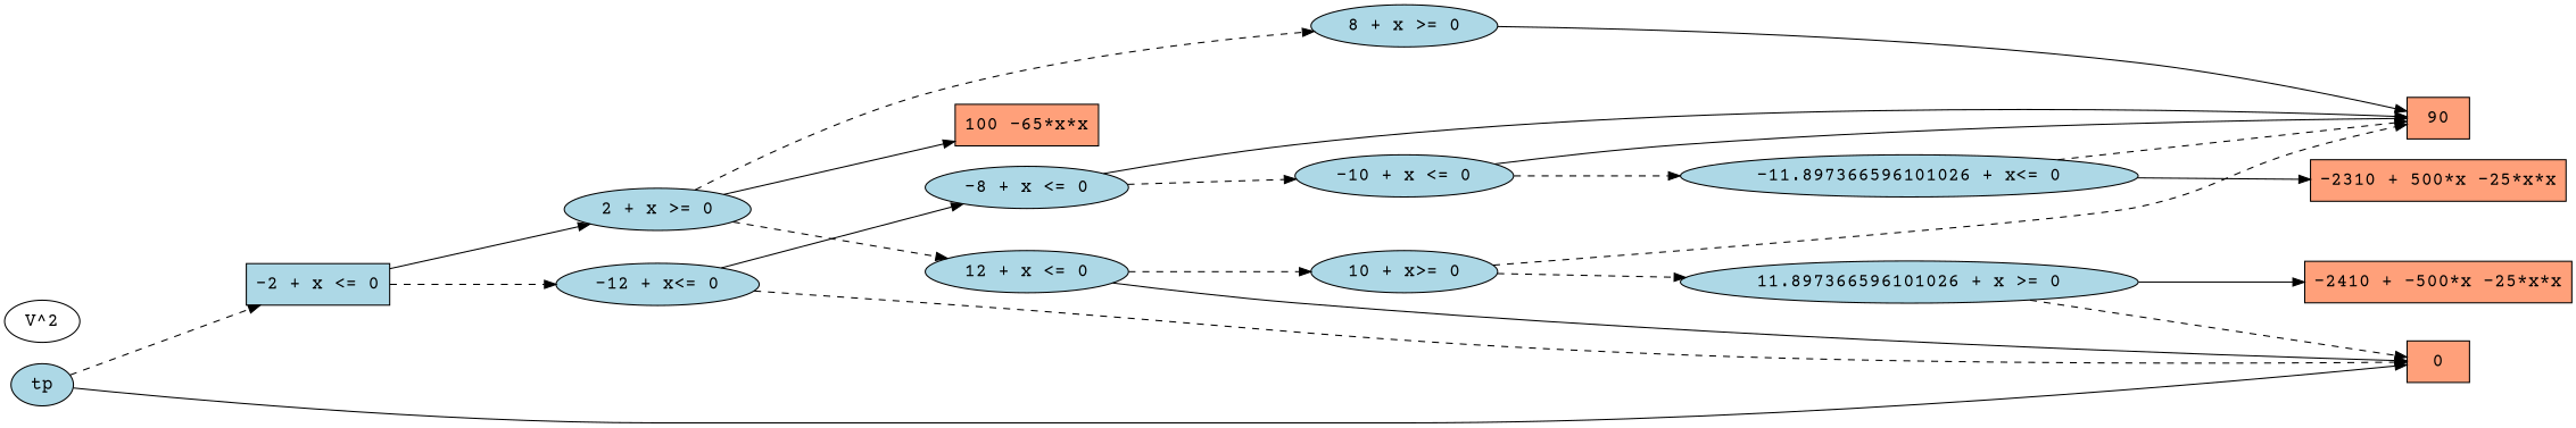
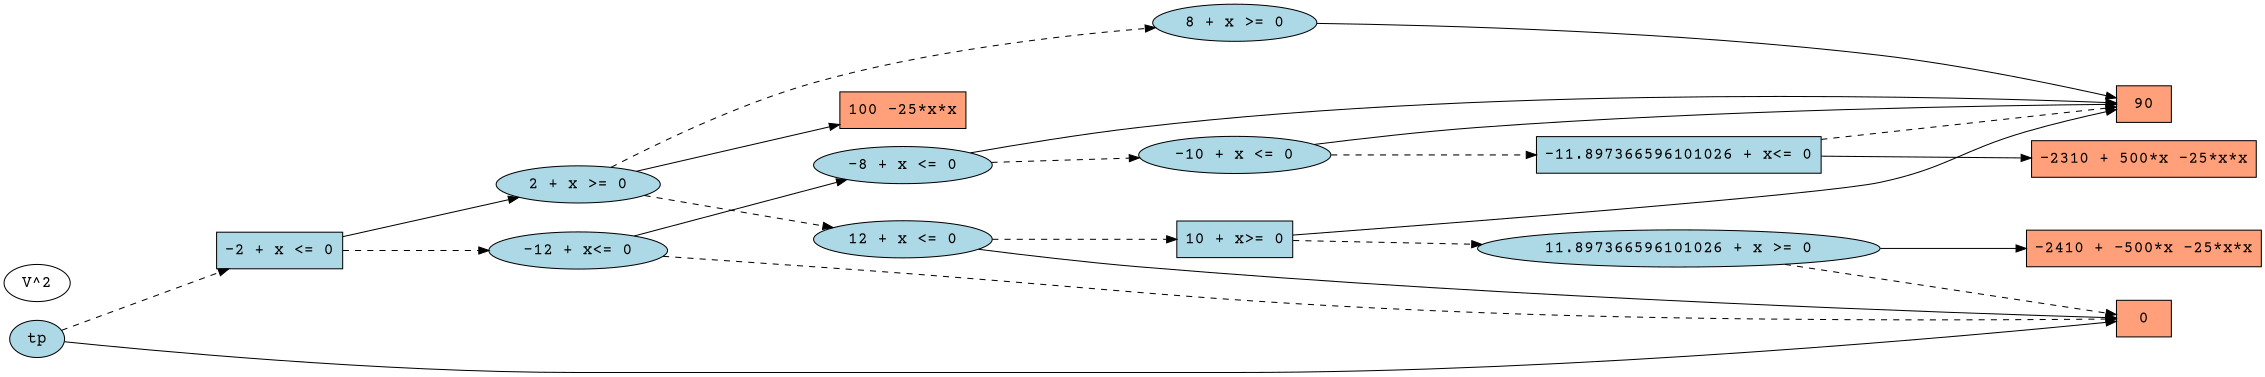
  digraph {
    fontname="Courier Prime"
    fontsize=16
    rankdir=LR
    ranksep=2.00
    node [color=black fillcolor=lightblue fontname="Courier Prime" fontsize=16 shape=ellipse style=filled]
    edge [color=black fontname="Courier Prime" style=dashed]
    n1 [fillcolor=lightsalmon label="-2410 + -500*x -25*x*x" shape=box]
    n2 [label=tp]
    n3 [label="-2 + x <= 0" shape=box]
    n4 [fillcolor=lightsalmon label=0 shape=box]
    n5 [label="2 + x >= 0"]
    n6 [label="-12 + x<= 0"]
    n7 [label="11.897366596101026 + x >= 0"]
    n8 [label="12 + x <= 0"]
-   n9 [label="10 + x>= 0"]
+   n9 [label="10 + x>= 0" shape=box]
    n10 [fillcolor=lightsalmon label=90 shape=box]
    n11 [label="-8 + x <= 0"]
    n12 [label="-10 + x <= 0"]
-   n13 [label="-11.897366596101026 + x<= 0"]
+   n13 [label="-11.897366596101026 + x<= 0" shape=box]
    n14 [label="8 + x >= 0"]
-   n15 [fillcolor=lightsalmon label="100 -65*x*x" shape=box]
+   n15 [fillcolor=lightsalmon label="100 -25*x*x" shape=box]
    n16 [fillcolor=lightsalmon label="-2310 + 500*x -25*x*x" shape=box]
    n17 [label="V^2" shape="" style=""]
    n2 -> n3
    n2 -> n4 [style=solid]
    n3 -> n5 [style=solid]
    n3 -> n6
    n5 -> n8
    n5 -> n14
    n5 -> n15 [style=solid]
    n6 -> n4
    n6 -> n11 [style=solid]
    n7 -> n1 [style=solid]
    n7 -> n4
    n8 -> n4 [style=solid]
    n8 -> n9
    n9 -> n7
-   n9 -> n10
+   n9 -> n10 [style=solid]
    n11 -> n10 [style=solid]
    n11 -> n12
    n12 -> n10 [style=solid]
    n12 -> n13
    n13 -> n10
    n13 -> n16 [style=solid]
    n14 -> n10 [style=solid]
  }
